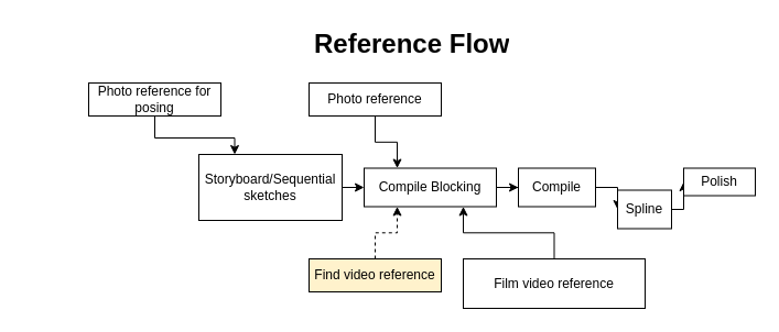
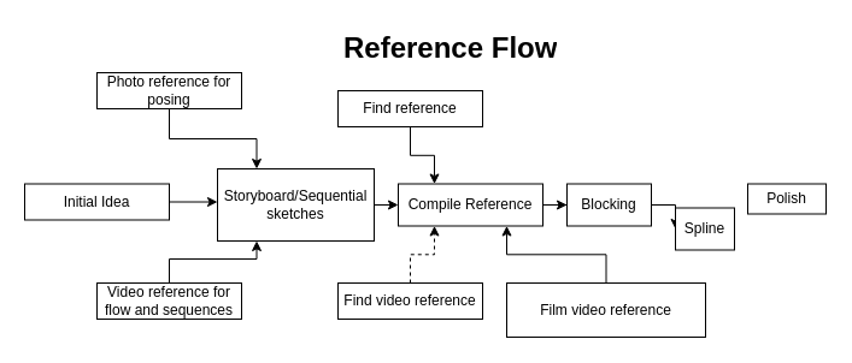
  <mxCell id="0" />
  <mxCell id="1" parent="0" />
+ <mxCell id="2" value="Initial Idea" style="rounded=0;whiteSpace=wrap;html=1;" vertex="1" parent="1"><mxGeometry x="20" y="152.5" width="120" height="30" as="geometry" /></mxCell>
  <mxCell id="3" style="edgeStyle=orthogonalEdgeStyle;rounded=0;orthogonalLoop=1;jettySize=auto;html=1;exitX=1;exitY=0.5;exitDx=0;exitDy=0;entryX=0;entryY=0.5;entryDx=0;entryDy=0;" edge="1" parent="1" source="4" target="10"><mxGeometry relative="1" as="geometry" /></mxCell>
  <mxCell id="4" value="Storyboard/Sequential sketches" style="rounded=0;whiteSpace=wrap;html=1;" vertex="1" parent="1"><mxGeometry x="180" y="140" width="130" height="60" as="geometry" /></mxCell>
  <mxCell id="5" style="edgeStyle=orthogonalEdgeStyle;rounded=0;orthogonalLoop=1;jettySize=auto;html=1;entryX=0.25;entryY=0;entryDx=0;entryDy=0;" edge="1" parent="1" source="6" target="4"><mxGeometry relative="1" as="geometry" /></mxCell>
- <mxCell id="6" value="Photo reference for posing" style="rounded=0;whiteSpace=wrap;html=1;" vertex="1" parent="1"><mxGeometry x="80" y="75" width="120" height="30" as="geometry" /></mxCell>
+ <mxCell id="6" value="Photo reference for posing" style="rounded=0;whiteSpace=wrap;html=1;" vertex="1" parent="1"><mxGeometry x="80" y="60" width="120" height="30" as="geometry" /></mxCell>
+ <mxCell id="7" style="edgeStyle=orthogonalEdgeStyle;rounded=0;orthogonalLoop=1;jettySize=auto;html=1;exitX=0.5;exitY=0;exitDx=0;exitDy=0;entryX=0.25;entryY=1;entryDx=0;entryDy=0;" edge="1" parent="1" source="8" target="4"><mxGeometry relative="1" as="geometry" /></mxCell>
+ <mxCell id="8" value="Video reference for flow and sequences" style="rounded=0;whiteSpace=wrap;html=1;" vertex="1" parent="1"><mxGeometry x="80" y="235" width="120" height="30" as="geometry" /></mxCell>
  <mxCell id="9" style="edgeStyle=orthogonalEdgeStyle;rounded=0;orthogonalLoop=1;jettySize=auto;html=1;entryX=0;entryY=0.5;entryDx=0;entryDy=0;" edge="1" parent="1" source="10" target="18"><mxGeometry relative="1" as="geometry" /></mxCell>
- <mxCell id="10" value="Compile Blocking" style="rounded=0;whiteSpace=wrap;html=1;" vertex="1" parent="1"><mxGeometry x="330" y="152.5" width="120" height="35" as="geometry" /></mxCell>
+ <mxCell id="10" value="Compile Reference" style="rounded=0;whiteSpace=wrap;html=1;" vertex="1" parent="1"><mxGeometry x="330" y="152.5" width="120" height="35" as="geometry" /></mxCell>
  <mxCell id="11" style="edgeStyle=orthogonalEdgeStyle;rounded=0;orthogonalLoop=1;jettySize=auto;html=1;exitX=0.5;exitY=1;exitDx=0;exitDy=0;entryX=0.25;entryY=0;entryDx=0;entryDy=0;" edge="1" parent="1" source="12" target="10"><mxGeometry relative="1" as="geometry" /></mxCell>
- <mxCell id="12" value="Photo reference" style="rounded=0;whiteSpace=wrap;html=1;" vertex="1" parent="1"><mxGeometry x="280" y="75" width="120" height="30" as="geometry" /></mxCell>
+ <mxCell id="12" value="Find reference" style="rounded=0;whiteSpace=wrap;html=1;" vertex="1" parent="1"><mxGeometry x="280" y="75" width="120" height="30" as="geometry" /></mxCell>
  <mxCell id="13" style="edgeStyle=orthogonalEdgeStyle;rounded=0;orthogonalLoop=1;jettySize=auto;html=1;entryX=0.25;entryY=1;entryDx=0;entryDy=0;dashed=1;" edge="1" parent="1" source="14" target="10"><mxGeometry relative="1" as="geometry" /></mxCell>
- <mxCell id="14" value="Find video reference" style="rounded=0;whiteSpace=wrap;html=1;fillColor=#fff2cc;" vertex="1" parent="1"><mxGeometry x="280" y="235" width="120" height="30" as="geometry" /></mxCell>
+ <mxCell id="14" value="Find video reference" style="rounded=0;whiteSpace=wrap;html=1;" vertex="1" parent="1"><mxGeometry x="280" y="235" width="120" height="30" as="geometry" /></mxCell>
  <mxCell id="15" style="edgeStyle=orthogonalEdgeStyle;rounded=0;orthogonalLoop=1;jettySize=auto;html=1;entryX=0.75;entryY=1;entryDx=0;entryDy=0;" edge="1" parent="1" source="16" target="10"><mxGeometry relative="1" as="geometry" /></mxCell>
  <mxCell id="16" value="Film video reference" style="rounded=0;whiteSpace=wrap;html=1;" vertex="1" parent="1"><mxGeometry x="420" y="235" width="165" height="45" as="geometry" /></mxCell>
  <mxCell id="17" style="edgeStyle=orthogonalEdgeStyle;rounded=0;orthogonalLoop=1;jettySize=auto;html=1;exitX=1;exitY=0.5;exitDx=0;exitDy=0;entryX=0;entryY=0.5;entryDx=0;entryDy=0;" edge="1" parent="1" source="18" target="20"><mxGeometry relative="1" as="geometry" /></mxCell>
- <mxCell id="18" value="Compile" style="rounded=0;whiteSpace=wrap;html=1;" vertex="1" parent="1"><mxGeometry x="470" y="152.5" width="70" height="35" as="geometry" /></mxCell>
- <mxCell id="19" style="edgeStyle=orthogonalEdgeStyle;rounded=0;orthogonalLoop=1;jettySize=auto;html=1;exitX=1;exitY=0.5;exitDx=0;exitDy=0;entryX=0;entryY=0.5;entryDx=0;entryDy=0;" edge="1" parent="1" source="20" target="21"><mxGeometry relative="1" as="geometry" /></mxCell>
+ <mxCell id="18" value="Blocking" style="rounded=0;whiteSpace=wrap;html=1;" vertex="1" parent="1"><mxGeometry x="470" y="152.5" width="70" height="35" as="geometry" /></mxCell>
  <mxCell id="20" value="Spline" style="rounded=0;whiteSpace=wrap;html=1;" vertex="1" parent="1"><mxGeometry x="560" y="172.5" width="49" height="35" as="geometry" /></mxCell>
  <mxCell id="21" value="Polish" style="rounded=0;whiteSpace=wrap;html=1;" vertex="1" parent="1"><mxGeometry x="620" y="152.5" width="65" height="25" as="geometry" /></mxCell>
  <mxCell id="22" value="&lt;h1&gt;Reference Flow&lt;/h1&gt;" style="text;html=1;strokeColor=none;fillColor=none;spacing=5;spacingTop=-20;whiteSpace=wrap;overflow=hidden;rounded=0;" vertex="1" parent="1"><mxGeometry x="280" y="20" width="190" height="120" as="geometry" /></mxCell>
+ <mxCell id="23" style="edgeStyle=orthogonalEdgeStyle;rounded=0;orthogonalLoop=1;jettySize=auto;html=1;exitX=1;exitY=0.5;exitDx=0;exitDy=0;entryX=0;entryY=0.459;entryDx=0;entryDy=0;entryPerimeter=0;" edge="1" parent="1" source="2" target="4"><mxGeometry relative="1" as="geometry" /></mxCell>
